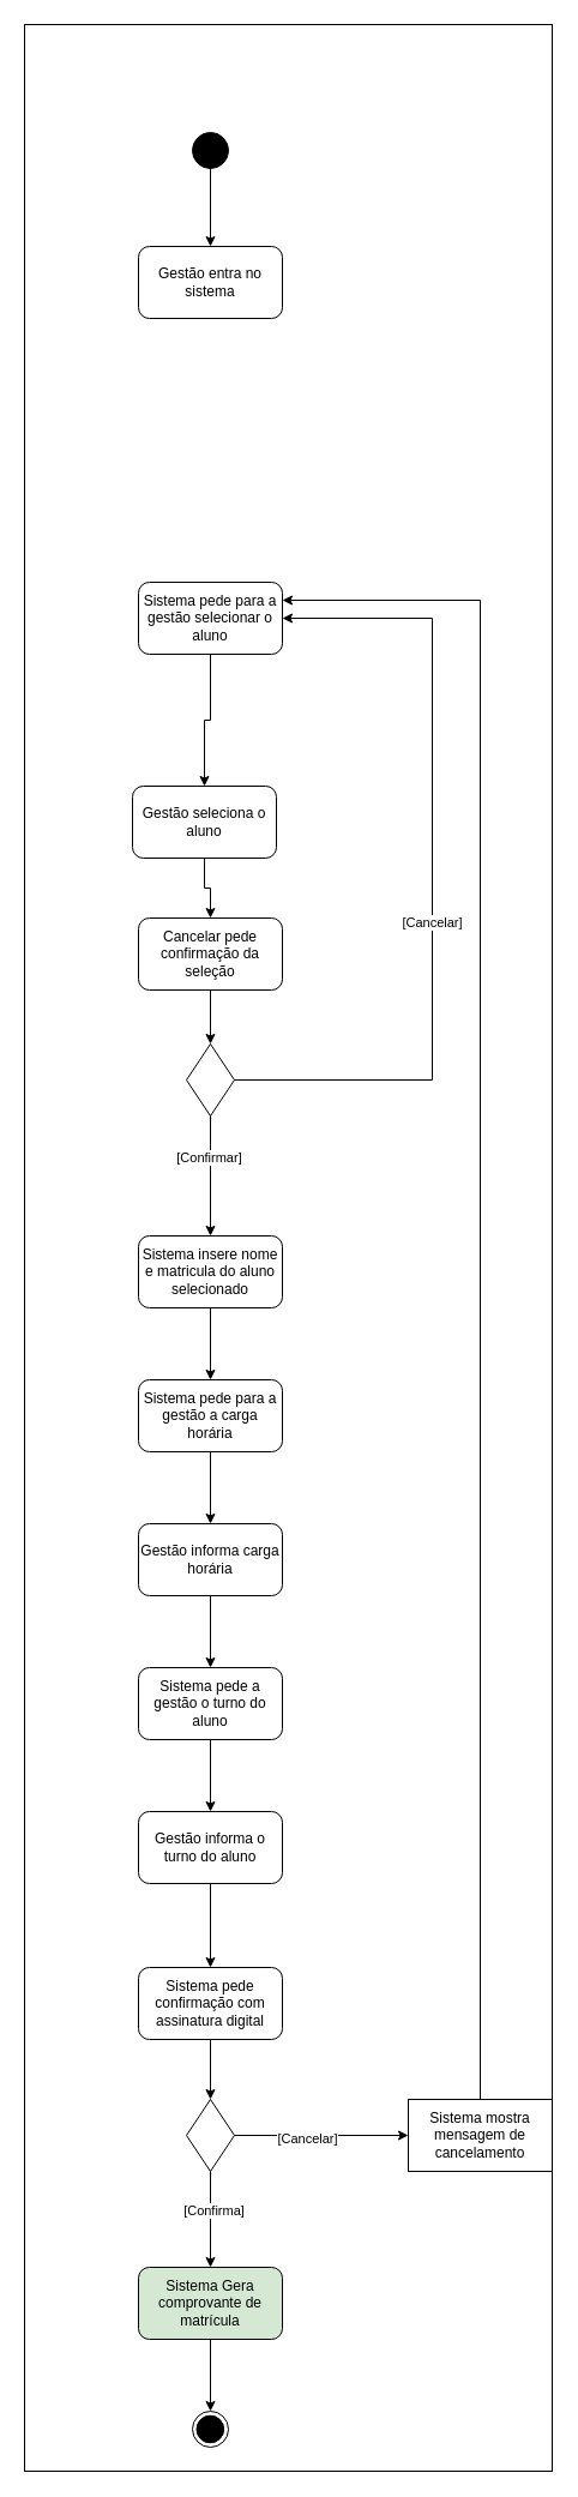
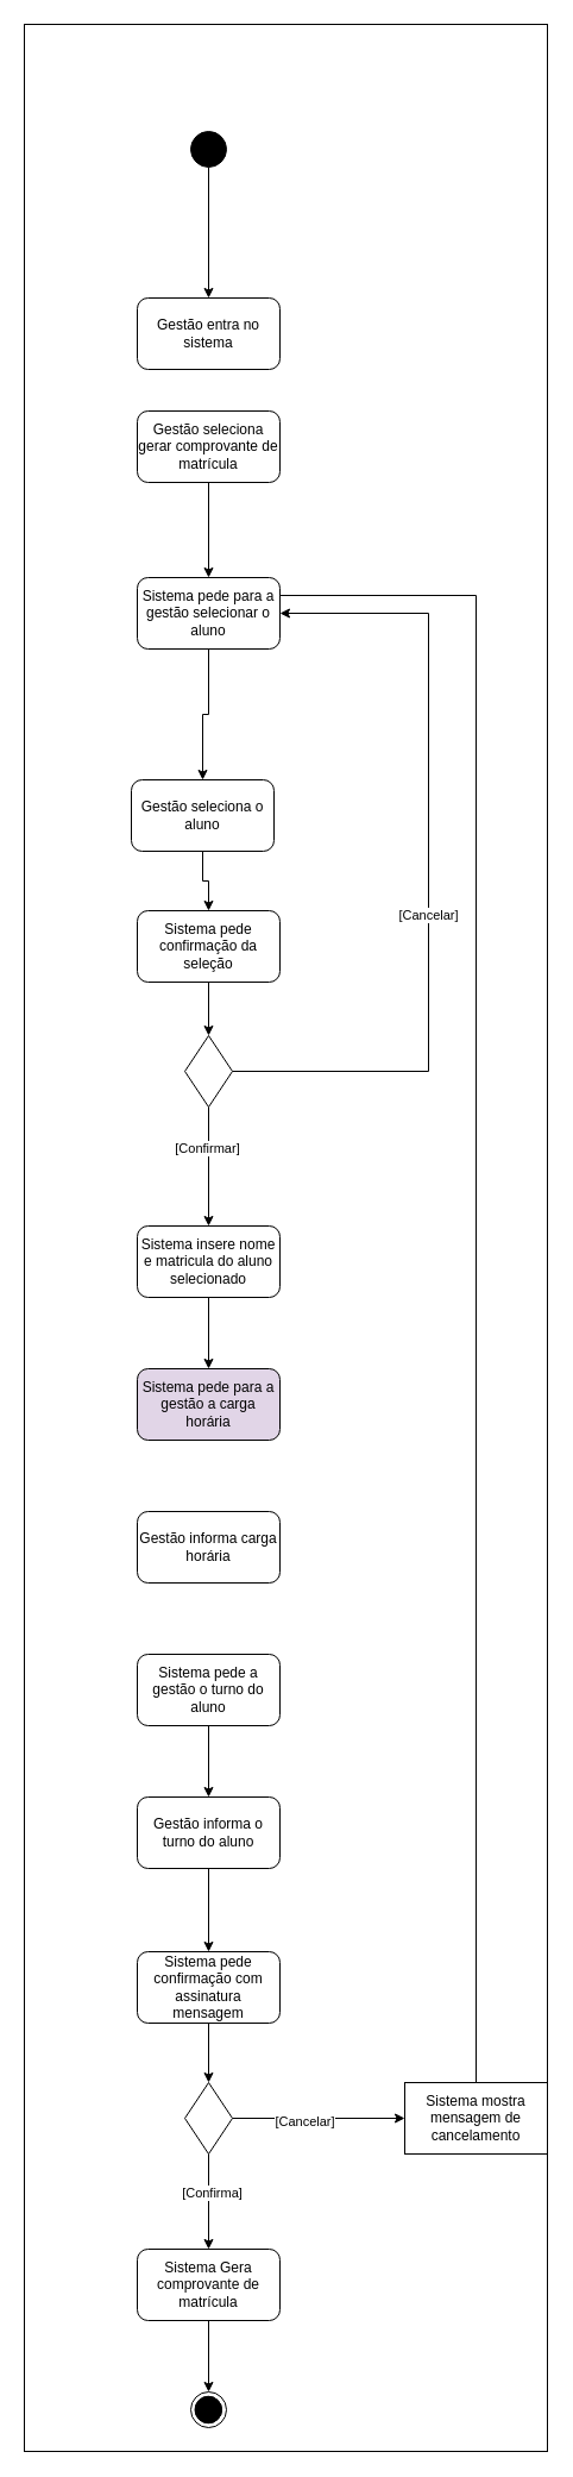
  <mxCell id="0" />
  <mxCell id="1" parent="0" />
  <mxCell id="2" value="" style="rounded=0;whiteSpace=wrap;html=1;" vertex="1" parent="1"><mxGeometry x="20" y="20" width="440" height="2040" as="geometry" /></mxCell>
  <mxCell id="3" value="" style="edgeStyle=orthogonalEdgeStyle;rounded=0;orthogonalLoop=1;jettySize=auto;html=1;" edge="1" parent="1" source="4" target="5"><mxGeometry relative="1" as="geometry" /></mxCell>
  <mxCell id="4" value="" style="ellipse;whiteSpace=wrap;html=1;aspect=fixed;fillColor=#000000;" vertex="1" parent="1"><mxGeometry x="160" y="110" width="30" height="30" as="geometry" /></mxCell>
- <mxCell id="5" value="Gestão entra no sistema" style="rounded=1;whiteSpace=wrap;html=1;fillColor=#FFFFFF;" vertex="1" parent="1"><mxGeometry x="115" y="205" width="120" height="60" as="geometry" /></mxCell>
+ <mxCell id="5" value="Gestão entra no sistema" style="rounded=1;whiteSpace=wrap;html=1;fillColor=#FFFFFF;" vertex="1" parent="1"><mxGeometry x="115" y="250" width="120" height="60" as="geometry" /></mxCell>
+ <mxCell id="6" value="" style="edgeStyle=orthogonalEdgeStyle;rounded=0;orthogonalLoop=1;jettySize=auto;html=1;" edge="1" parent="1" source="7" target="9"><mxGeometry relative="1" as="geometry" /></mxCell>
+ <mxCell id="7" value="Gestão seleciona gerar comprovante de matrícula" style="whiteSpace=wrap;html=1;fillColor=#FFFFFF;rounded=1;" vertex="1" parent="1"><mxGeometry x="115" y="345" width="120" height="60" as="geometry" /></mxCell>
  <mxCell id="8" value="" style="edgeStyle=orthogonalEdgeStyle;rounded=0;orthogonalLoop=1;jettySize=auto;html=1;" edge="1" parent="1" source="9" target="11"><mxGeometry relative="1" as="geometry" /></mxCell>
  <mxCell id="9" value="Sistema pede para a gestão selecionar o aluno" style="whiteSpace=wrap;html=1;fillColor=#FFFFFF;rounded=1;" vertex="1" parent="1"><mxGeometry x="115" y="485" width="120" height="60" as="geometry" /></mxCell>
  <mxCell id="10" value="" style="edgeStyle=orthogonalEdgeStyle;rounded=0;orthogonalLoop=1;jettySize=auto;html=1;" edge="1" parent="1" source="11" target="13"><mxGeometry relative="1" as="geometry" /></mxCell>
  <mxCell id="11" value="Gestão seleciona o aluno" style="whiteSpace=wrap;html=1;fillColor=#FFFFFF;rounded=1;" vertex="1" parent="1"><mxGeometry x="110" y="655" width="120" height="60" as="geometry" /></mxCell>
  <mxCell id="12" style="edgeStyle=orthogonalEdgeStyle;rounded=0;orthogonalLoop=1;jettySize=auto;html=1;exitX=0.5;exitY=1;exitDx=0;exitDy=0;entryX=0.5;entryY=0;entryDx=0;entryDy=0;" edge="1" parent="1" source="13" target="18"><mxGeometry relative="1" as="geometry" /></mxCell>
- <mxCell id="13" value="Cancelar pede confirmação da seleção" style="whiteSpace=wrap;html=1;fillColor=#FFFFFF;rounded=1;" vertex="1" parent="1"><mxGeometry x="115" y="765" width="120" height="60" as="geometry" /></mxCell>
+ <mxCell id="13" value="Sistema pede confirmação da seleção" style="whiteSpace=wrap;html=1;fillColor=#FFFFFF;rounded=1;" vertex="1" parent="1"><mxGeometry x="115" y="765" width="120" height="60" as="geometry" /></mxCell>
  <mxCell id="14" value="" style="edgeStyle=orthogonalEdgeStyle;rounded=0;orthogonalLoop=1;jettySize=auto;html=1;entryX=1;entryY=0.5;entryDx=0;entryDy=0;exitX=1;exitY=0.5;exitDx=0;exitDy=0;" edge="1" parent="1" source="18" target="9"><mxGeometry relative="1" as="geometry"><mxPoint x="320" y="900" as="targetPoint" /><Array as="points"><mxPoint x="360" y="900" /><mxPoint x="360" y="515" /></Array></mxGeometry></mxCell>
  <mxCell id="15" value="[Cancelar]" style="edgeLabel;html=1;align=center;verticalAlign=middle;resizable=0;points=[];" vertex="1" connectable="0" parent="14"><mxGeometry x="-0.12" y="1" relative="1" as="geometry"><mxPoint as="offset" /></mxGeometry></mxCell>
  <mxCell id="16" value="" style="edgeStyle=orthogonalEdgeStyle;rounded=0;orthogonalLoop=1;jettySize=auto;html=1;" edge="1" parent="1" source="18" target="20"><mxGeometry relative="1" as="geometry" /></mxCell>
  <mxCell id="17" value="[Confirmar]" style="edgeLabel;html=1;align=center;verticalAlign=middle;resizable=0;points=[];" vertex="1" connectable="0" parent="16"><mxGeometry x="-0.325" y="-2" relative="1" as="geometry"><mxPoint as="offset" /></mxGeometry></mxCell>
  <mxCell id="18" value="" style="rhombus;whiteSpace=wrap;html=1;" vertex="1" parent="1"><mxGeometry x="155" y="870" width="40" height="60" as="geometry" /></mxCell>
  <mxCell id="19" value="" style="edgeStyle=orthogonalEdgeStyle;rounded=0;orthogonalLoop=1;jettySize=auto;html=1;" edge="1" parent="1" source="20" target="22"><mxGeometry relative="1" as="geometry" /></mxCell>
  <mxCell id="20" value="Sistema insere nome e matricula do aluno selecionado" style="rounded=1;whiteSpace=wrap;html=1;" vertex="1" parent="1"><mxGeometry x="115" y="1030" width="120" height="60" as="geometry" /></mxCell>
- <mxCell id="21" value="" style="edgeStyle=orthogonalEdgeStyle;rounded=0;orthogonalLoop=1;jettySize=auto;html=1;" edge="1" parent="1" source="22" target="24"><mxGeometry relative="1" as="geometry" /></mxCell>
- <mxCell id="22" value="Sistema pede para a gestão a carga horária" style="whiteSpace=wrap;html=1;rounded=1;" vertex="1" parent="1"><mxGeometry x="115" y="1150" width="120" height="60" as="geometry" /></mxCell>
- <mxCell id="23" value="" style="edgeStyle=orthogonalEdgeStyle;rounded=0;orthogonalLoop=1;jettySize=auto;html=1;" edge="1" parent="1" source="24" target="26"><mxGeometry relative="1" as="geometry" /></mxCell>
+ <mxCell id="22" value="Sistema pede para a gestão a carga horária" style="whiteSpace=wrap;html=1;rounded=1;fillColor=#e1d5e7;" vertex="1" parent="1"><mxGeometry x="115" y="1150" width="120" height="60" as="geometry" /></mxCell>
  <mxCell id="24" value="Gestão informa carga horária" style="whiteSpace=wrap;html=1;rounded=1;" vertex="1" parent="1"><mxGeometry x="115" y="1270" width="120" height="60" as="geometry" /></mxCell>
  <mxCell id="25" value="" style="edgeStyle=orthogonalEdgeStyle;rounded=0;orthogonalLoop=1;jettySize=auto;html=1;" edge="1" parent="1" source="26" target="28"><mxGeometry relative="1" as="geometry" /></mxCell>
  <mxCell id="26" value="Sistema pede a gestão o turno do aluno" style="whiteSpace=wrap;html=1;rounded=1;" vertex="1" parent="1"><mxGeometry x="115" y="1390" width="120" height="60" as="geometry" /></mxCell>
  <mxCell id="27" value="" style="edgeStyle=orthogonalEdgeStyle;rounded=0;orthogonalLoop=1;jettySize=auto;html=1;" edge="1" parent="1" source="28" target="30"><mxGeometry relative="1" as="geometry" /></mxCell>
  <mxCell id="28" value="Gestão informa o turno do aluno" style="whiteSpace=wrap;html=1;rounded=1;" vertex="1" parent="1"><mxGeometry x="115" y="1510" width="120" height="60" as="geometry" /></mxCell>
  <mxCell id="29" style="edgeStyle=orthogonalEdgeStyle;rounded=0;orthogonalLoop=1;jettySize=auto;html=1;exitX=0.5;exitY=1;exitDx=0;exitDy=0;entryX=0.5;entryY=0;entryDx=0;entryDy=0;" edge="1" parent="1" source="30" target="35"><mxGeometry relative="1" as="geometry" /></mxCell>
- <mxCell id="30" value="Sistema pede confirmação com assinatura digital" style="whiteSpace=wrap;html=1;rounded=1;" vertex="1" parent="1"><mxGeometry x="115" y="1640" width="120" height="60" as="geometry" /></mxCell>
+ <mxCell id="30" value="Sistema pede confirmação com assinatura mensagem" style="whiteSpace=wrap;html=1;rounded=1;" vertex="1" parent="1"><mxGeometry x="115" y="1640" width="120" height="60" as="geometry" /></mxCell>
  <mxCell id="31" value="" style="edgeStyle=orthogonalEdgeStyle;rounded=0;orthogonalLoop=1;jettySize=auto;html=1;" edge="1" parent="1" source="35" target="37"><mxGeometry relative="1" as="geometry" /></mxCell>
  <mxCell id="32" value="[Confirma]" style="edgeLabel;html=1;align=center;verticalAlign=middle;resizable=0;points=[];" vertex="1" connectable="0" parent="31"><mxGeometry x="-0.2" y="2" relative="1" as="geometry"><mxPoint as="offset" /></mxGeometry></mxCell>
  <mxCell id="33" value="" style="edgeStyle=orthogonalEdgeStyle;rounded=0;orthogonalLoop=1;jettySize=auto;html=1;" edge="1" parent="1" source="35" target="42"><mxGeometry relative="1" as="geometry" /></mxCell>
  <mxCell id="34" value="[Cancelar]" style="edgeLabel;html=1;align=center;verticalAlign=middle;resizable=0;points=[];" vertex="1" connectable="0" parent="33"><mxGeometry x="-0.172" y="-2" relative="1" as="geometry"><mxPoint as="offset" /></mxGeometry></mxCell>
  <mxCell id="35" value="" style="rhombus;whiteSpace=wrap;html=1;" vertex="1" parent="1"><mxGeometry x="155" y="1750" width="40" height="60" as="geometry" /></mxCell>
  <mxCell id="36" style="edgeStyle=orthogonalEdgeStyle;rounded=0;orthogonalLoop=1;jettySize=auto;html=1;exitX=0.5;exitY=1;exitDx=0;exitDy=0;entryX=0.5;entryY=0;entryDx=0;entryDy=0;" edge="1" parent="1" source="37" target="39"><mxGeometry relative="1" as="geometry" /></mxCell>
- <mxCell id="37" value="Sistema Gera comprovante de matrícula" style="rounded=1;whiteSpace=wrap;html=1;fillColor=#d5e8d4;" vertex="1" parent="1"><mxGeometry x="115" y="1890" width="120" height="60" as="geometry" /></mxCell>
+ <mxCell id="37" value="Sistema Gera comprovante de matrícula" style="rounded=1;whiteSpace=wrap;html=1;" vertex="1" parent="1"><mxGeometry x="115" y="1890" width="120" height="60" as="geometry" /></mxCell>
  <mxCell id="38" value="" style="group" vertex="1" connectable="0" parent="1"><mxGeometry x="160" y="2010" width="30" height="30" as="geometry" /></mxCell>
  <mxCell id="39" value="" style="ellipse;shape=doubleEllipse;whiteSpace=wrap;html=1;aspect=fixed;fillColor=#FFFFFF;" vertex="1" parent="38"><mxGeometry width="30" height="30" as="geometry" /></mxCell>
  <mxCell id="40" value="" style="ellipse;shape=doubleEllipse;whiteSpace=wrap;html=1;aspect=fixed;fillColor=#000000;" vertex="1" parent="38"><mxGeometry x="3.5" y="3.75" width="22.5" height="22.5" as="geometry" /></mxCell>
- <mxCell id="41" style="edgeStyle=orthogonalEdgeStyle;rounded=0;orthogonalLoop=1;jettySize=auto;html=1;exitX=0.5;exitY=0;exitDx=0;exitDy=0;entryX=1;entryY=0.25;entryDx=0;entryDy=0;" edge="1" parent="1" source="42" target="9"><mxGeometry relative="1" as="geometry" /></mxCell>
+ <mxCell id="41" style="edgeStyle=orthogonalEdgeStyle;rounded=0;orthogonalLoop=1;jettySize=auto;html=1;exitX=0.5;exitY=0;exitDx=0;exitDy=0;entryX=1;entryY=0.25;entryDx=0;entryDy=0;endArrow=none;" edge="1" parent="1" source="42" target="9"><mxGeometry relative="1" as="geometry" /></mxCell>
  <mxCell id="42" value="Sistema mostra mensagem de cancelamento" style="whiteSpace=wrap;html=1;rounded=0;" vertex="1" parent="1"><mxGeometry x="340" y="1750" width="120" height="60" as="geometry" /></mxCell>
